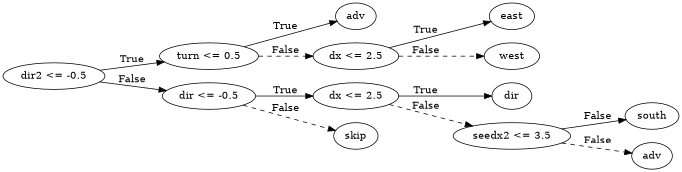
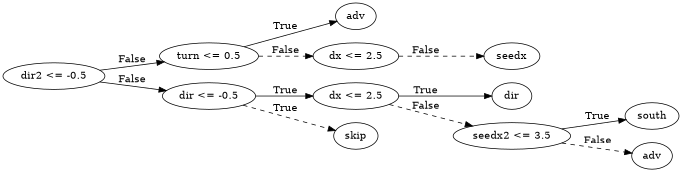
  digraph {
    rankdir=LR
    n1 [label="dir2 <= -0.5"]
    n2 [label="turn <= 0.5"]
    n3 [label="dir <= -0.5"]
    n4 [label=adv]
    n5 [label="dx <= 2.5"]
    n6 [label="dx <= 2.5"]
    n7 [label=skip]
-   n8 [label=east]
-   n9 [label=west]
+   n9 [label=seedx]
    n10 [label=dir]
    n11 [label="seedx2 <= 3.5"]
    n12 [label=south]
    n13 [label=adv]
-   n1 -> n2 [label=True]
+   n1 -> n2 [label=False]
    n1 -> n3 [label=False style=solid]
    n2 -> n4 [label=True]
    n2 -> n5 [label=False style=dashed]
    n3 -> n6 [label=True]
-   n3 -> n7 [label=False style=dashed]
-   n5 -> n8 [label=True]
+   n3 -> n7 [label=True style=dashed]
    n5 -> n9 [label=False style=dashed]
    n6 -> n10 [label=True]
    n6 -> n11 [label=False style=dashed]
-   n11 -> n12 [label=False]
+   n11 -> n12 [label=True]
    n11 -> n13 [label=False style=dashed]
  }
